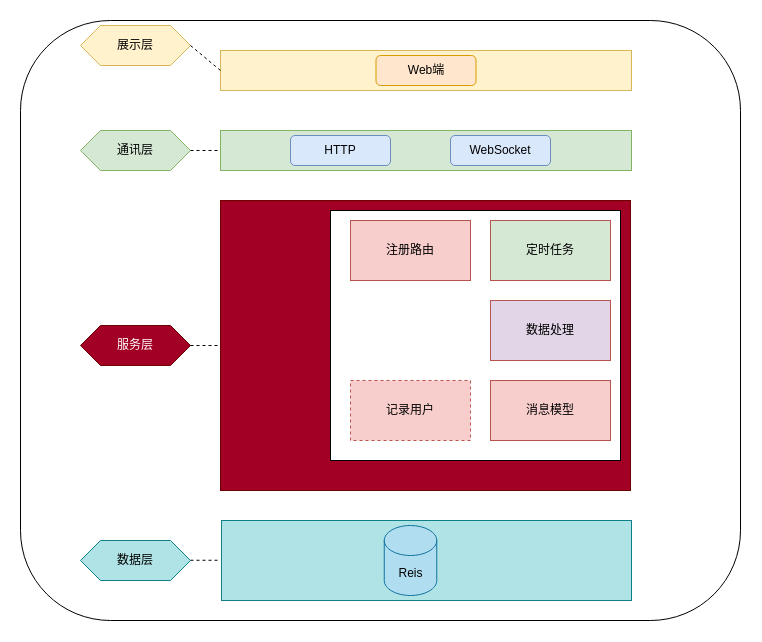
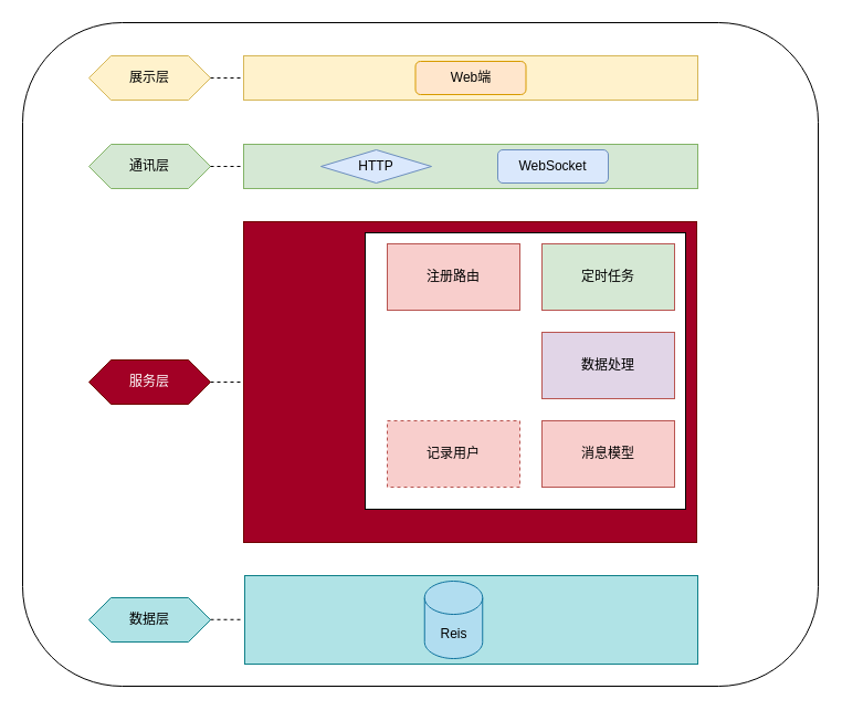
  <mxCell id="0" />
  <mxCell id="1" parent="0" />
  <mxCell id="2" value="" style="rounded=1;whiteSpace=wrap;html=1;" vertex="1" parent="1"><mxGeometry x="20" y="20" width="720" height="600" as="geometry" /></mxCell>
  <mxCell id="3" value="" style="rounded=0;whiteSpace=wrap;html=1;fillColor=#fff2cc;strokeColor=#d6b656;" vertex="1" parent="1"><mxGeometry x="220" y="50" width="411" height="40" as="geometry" /></mxCell>
  <mxCell id="4" value="" style="rounded=0;whiteSpace=wrap;html=1;fillColor=#d5e8d4;strokeColor=#82b366;" vertex="1" parent="1"><mxGeometry x="220" y="130" width="411" height="40" as="geometry" /></mxCell>
- <mxCell id="5" value="展示层" style="shape=hexagon;perimeter=hexagonPerimeter2;whiteSpace=wrap;html=1;fixedSize=1;fillColor=#fff2cc;strokeColor=#d6b656;" vertex="1" parent="1"><mxGeometry x="80" y="25" width="110" height="40" as="geometry" /></mxCell>
+ <mxCell id="5" value="展示层" style="shape=hexagon;perimeter=hexagonPerimeter2;whiteSpace=wrap;html=1;fixedSize=1;fillColor=#fff2cc;strokeColor=#d6b656;" vertex="1" parent="1"><mxGeometry x="80" y="50" width="110" height="40" as="geometry" /></mxCell>
  <mxCell id="6" value="" style="endArrow=none;dashed=1;html=1;rounded=0;exitX=1;exitY=0.5;exitDx=0;exitDy=0;entryX=0;entryY=0.5;entryDx=0;entryDy=0;" edge="1" parent="1" source="5" target="3"><mxGeometry width="50" height="50" relative="1" as="geometry"><mxPoint x="170" y="160" as="sourcePoint" /><mxPoint x="200" y="130" as="targetPoint" /></mxGeometry></mxCell>
  <mxCell id="7" value="&lt;font&gt;通讯层&lt;/font&gt;" style="shape=hexagon;perimeter=hexagonPerimeter2;whiteSpace=wrap;html=1;fixedSize=1;fillColor=#d5e8d4;strokeColor=#82b366;" vertex="1" parent="1"><mxGeometry x="80" y="130" width="110" height="40" as="geometry" /></mxCell>
  <mxCell id="8" value="" style="endArrow=none;dashed=1;html=1;rounded=0;exitX=1;exitY=0.5;exitDx=0;exitDy=0;entryX=0;entryY=0.5;entryDx=0;entryDy=0;" edge="1" parent="1" source="7" target="4"><mxGeometry width="50" height="50" relative="1" as="geometry"><mxPoint x="200" y="80" as="sourcePoint" /><mxPoint x="230" y="80" as="targetPoint" /></mxGeometry></mxCell>
  <mxCell id="9" value="Web端" style="rounded=1;whiteSpace=wrap;html=1;fillColor=#ffe6cc;strokeColor=#d79b00;" vertex="1" parent="1"><mxGeometry x="375.5" y="55" width="100" height="30" as="geometry" /></mxCell>
- <mxCell id="10" value="&lt;font&gt;HTTP&lt;/font&gt;" style="rounded=1;whiteSpace=wrap;html=1;fillColor=#dae8fc;strokeColor=#6c8ebf;" vertex="1" parent="1"><mxGeometry x="290" y="135" width="100" height="30" as="geometry" /></mxCell>
+ <mxCell id="10" value="&lt;font&gt;HTTP&lt;/font&gt;" style="rhombus;whiteSpace=wrap;html=1;fillColor=#dae8fc;strokeColor=#6c8ebf;" vertex="1" parent="1"><mxGeometry x="290" y="135" width="100" height="30" as="geometry" /></mxCell>
  <mxCell id="11" value="&lt;font&gt;WebSocket&lt;/font&gt;" style="rounded=1;whiteSpace=wrap;html=1;fillColor=#dae8fc;strokeColor=#6c8ebf;" vertex="1" parent="1"><mxGeometry x="450" y="135" width="100" height="30" as="geometry" /></mxCell>
  <mxCell id="12" value="" style="rounded=0;whiteSpace=wrap;html=1;fillColor=#a20025;strokeColor=#6F0000;fontColor=#ffffff;" vertex="1" parent="1"><mxGeometry x="220" y="200" width="410" height="290" as="geometry" /></mxCell>
  <mxCell id="13" value="&lt;font&gt;服务层&lt;/font&gt;" style="shape=hexagon;perimeter=hexagonPerimeter2;whiteSpace=wrap;html=1;fixedSize=1;fillColor=#a20025;strokeColor=#6F0000;fontColor=#ffffff;" vertex="1" parent="1"><mxGeometry x="80" y="325" width="110" height="40" as="geometry" /></mxCell>
  <mxCell id="14" value="" style="rounded=0;whiteSpace=wrap;html=1;" vertex="1" parent="1"><mxGeometry x="330" y="210" width="290" height="250" as="geometry" /></mxCell>
  <mxCell id="15" value="注册路由" style="rounded=0;whiteSpace=wrap;html=1;fillColor=#f8cecc;strokeColor=#b85450;" vertex="1" parent="1"><mxGeometry x="350" y="220" width="120" height="60" as="geometry" /></mxCell>
  <mxCell id="16" value="" style="endArrow=none;dashed=1;html=1;rounded=0;exitX=1;exitY=0.5;exitDx=0;exitDy=0;entryX=0;entryY=0.5;entryDx=0;entryDy=0;" edge="1" parent="1" source="13" target="12"><mxGeometry width="50" height="50" relative="1" as="geometry"><mxPoint x="200" y="140" as="sourcePoint" /><mxPoint x="230" y="140" as="targetPoint" /></mxGeometry></mxCell>
  <mxCell id="17" value="&lt;font&gt;定时任务&lt;/font&gt;" style="rounded=0;whiteSpace=wrap;html=1;fillColor=#d5e8d4;strokeColor=#b85450;" vertex="1" parent="1"><mxGeometry x="490" y="220" width="120" height="60" as="geometry" /></mxCell>
  <mxCell id="18" value="数据处理" style="rounded=0;whiteSpace=wrap;html=1;fillColor=#e1d5e7;strokeColor=#b85450;" vertex="1" parent="1"><mxGeometry x="490" y="300" width="120" height="60" as="geometry" /></mxCell>
  <mxCell id="19" value="&lt;font&gt;记录用户&lt;/font&gt;" style="rounded=0;whiteSpace=wrap;html=1;fillColor=#f8cecc;strokeColor=#b85450;dashed=1;" vertex="1" parent="1"><mxGeometry x="350" y="380" width="120" height="60" as="geometry" /></mxCell>
  <mxCell id="20" value="&lt;font&gt;消息模型&lt;/font&gt;" style="rounded=0;whiteSpace=wrap;html=1;fillColor=#f8cecc;strokeColor=#b85450;" vertex="1" parent="1"><mxGeometry x="490" y="380" width="120" height="60" as="geometry" /></mxCell>
  <mxCell id="21" value="&lt;font&gt;数据层&lt;/font&gt;" style="shape=hexagon;perimeter=hexagonPerimeter2;whiteSpace=wrap;html=1;fixedSize=1;fillColor=#b0e3e6;strokeColor=#0e8088;" vertex="1" parent="1"><mxGeometry x="80" y="540" width="110" height="40" as="geometry" /></mxCell>
  <mxCell id="22" value="" style="endArrow=none;dashed=1;html=1;rounded=0;exitX=1;exitY=0.5;exitDx=0;exitDy=0;entryX=0;entryY=0.5;entryDx=0;entryDy=0;" edge="1" parent="1"><mxGeometry width="50" height="50" relative="1" as="geometry"><mxPoint x="190" y="559.76" as="sourcePoint" /><mxPoint x="220" y="559.76" as="targetPoint" /></mxGeometry></mxCell>
  <mxCell id="23" value="" style="rounded=0;whiteSpace=wrap;html=1;fillColor=#b0e3e6;strokeColor=#0e8088;" vertex="1" parent="1"><mxGeometry x="221" y="520" width="410" height="80" as="geometry" /></mxCell>
  <mxCell id="24" value="Reis" style="shape=cylinder3;whiteSpace=wrap;html=1;boundedLbl=1;backgroundOutline=1;size=15;fillColor=#b1ddf0;strokeColor=#10739e;" vertex="1" parent="1"><mxGeometry x="383.75" y="525" width="52.5" height="70" as="geometry" /></mxCell>
